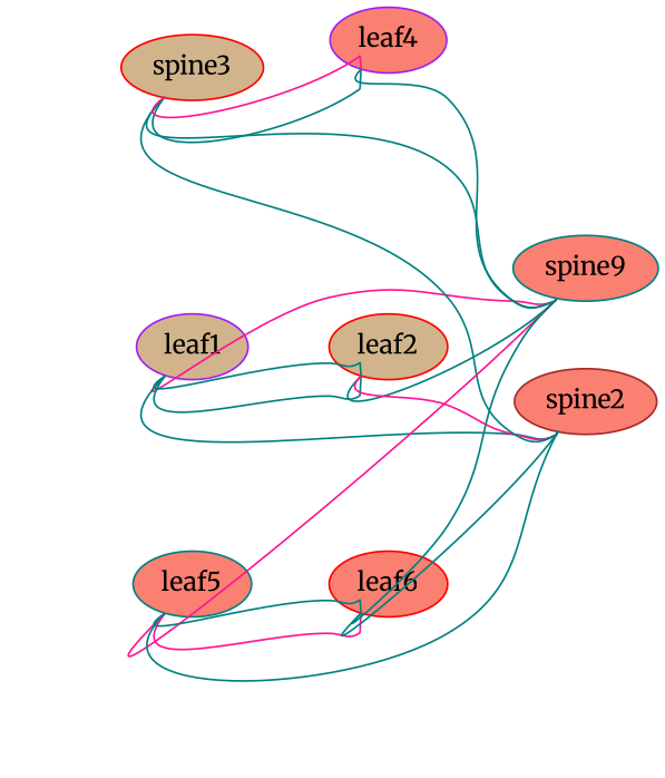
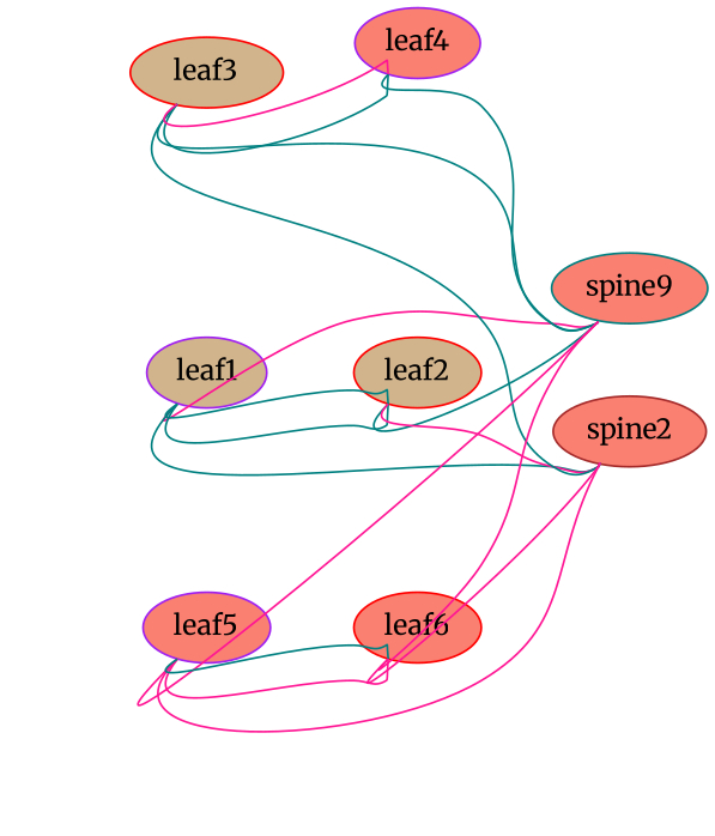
  graph {
    fontname=Merriweather
    rankdir=LR
    node [color=red fillcolor=salmon fontname=Merriweather style=filled]
    edge [color=teal fontname=Merriweather headport=swp7 tailport=swp9]
    leaf1 [color=purple fillcolor=tan]
    n2 [color=teal label=spine9]
    leaf2 [fillcolor=tan]
    spine2 [color=brown]
-   leaf3 [fillcolor=tan label=spine3]
+   leaf3 [fillcolor=tan]
    leaf4 [color=purple]
-   leaf5 [color=teal]
+   leaf5 [color=purple]
    leaf6
    leaf1 -- n2 [color=deeppink headport=swp1]
    leaf1 -- leaf2 [tailport=swp7]
    leaf1 -- leaf2 [headport=swp8 tailport=swp8]
    leaf1 -- spine2 [headport=swp1 tailport=swp10]
    leaf2 -- n2 [headport=swp2]
    leaf2 -- spine2 [color=deeppink headport=swp2 tailport=swp10]
    leaf3 -- n2 [headport=swp3]
    leaf3 -- spine2 [headport=swp3 tailport=swp10]
    leaf3 -- leaf4 [tailport=swp7]
    leaf3 -- leaf4 [color=deeppink headport=swp8 tailport=swp8]
    leaf4 -- n2 [headport=swp4]
    leaf5 -- n2 [color=deeppink headport=swp5]
-   leaf5 -- spine2 [headport=swp5 tailport=swp10]
+   leaf5 -- spine2 [color=deeppink headport=swp5 tailport=swp10]
    leaf5 -- leaf6 [color=deeppink tailport=swp7]
    leaf5 -- leaf6 [headport=swp8 tailport=swp8]
-   leaf6 -- n2 [headport=swp6]
-   leaf6 -- spine2 [headport=swp6 tailport=swp10]
+   leaf6 -- n2 [color=deeppink headport=swp6]
+   leaf6 -- spine2 [color=deeppink headport=swp6 tailport=swp10]
  }
